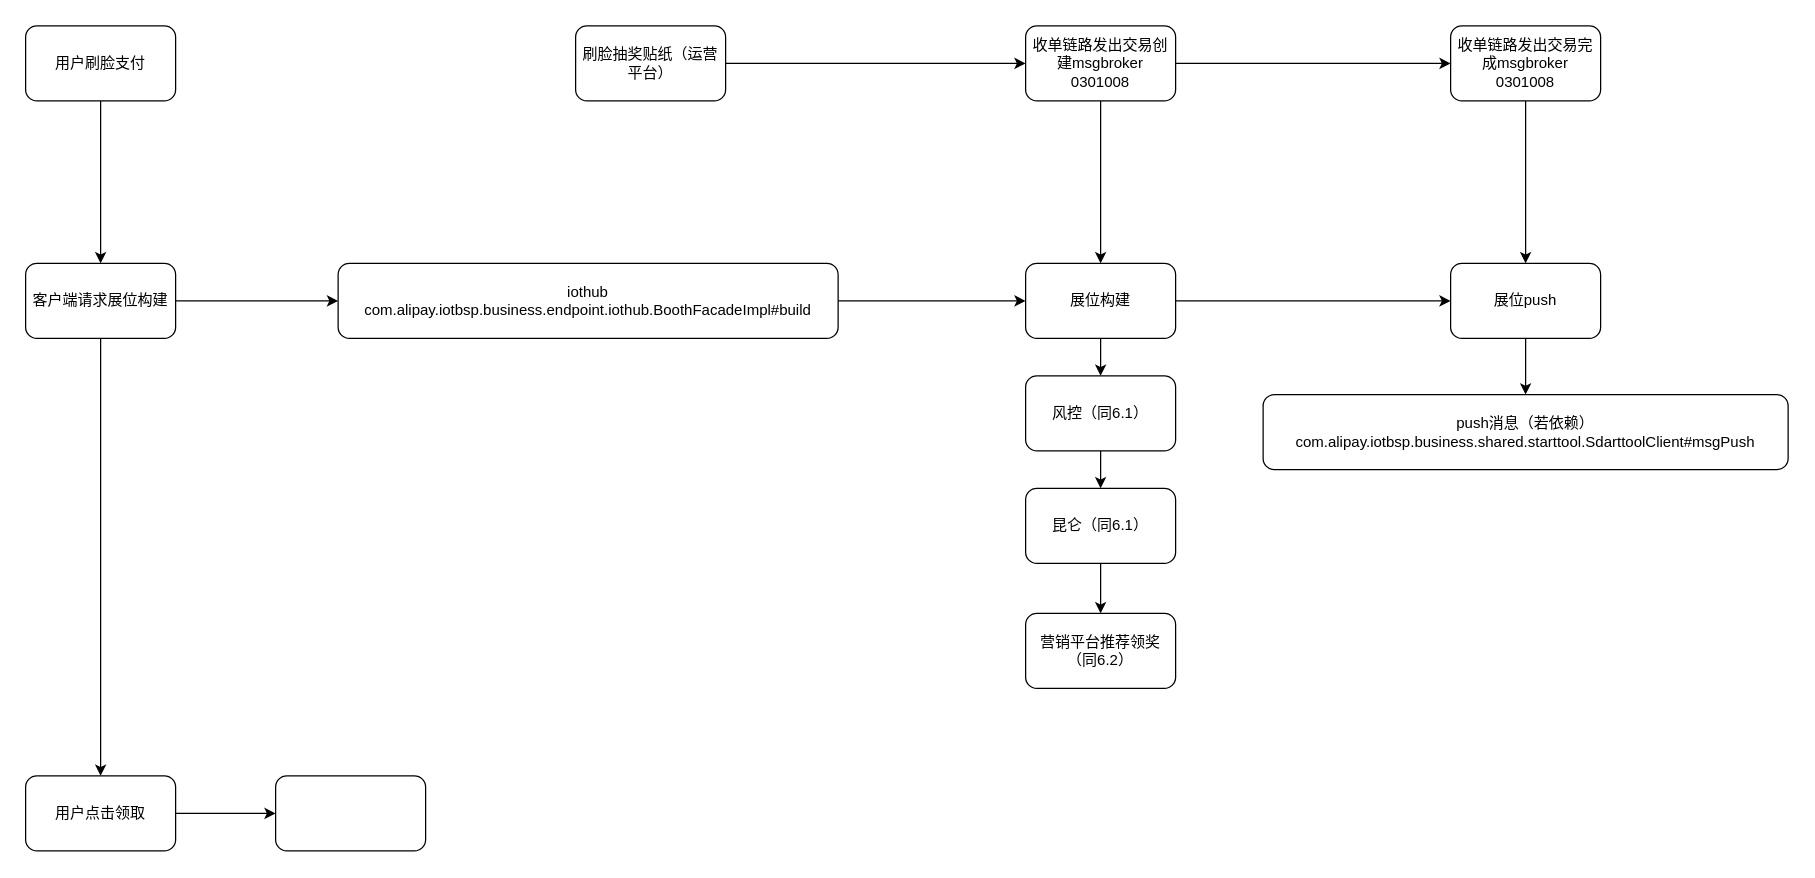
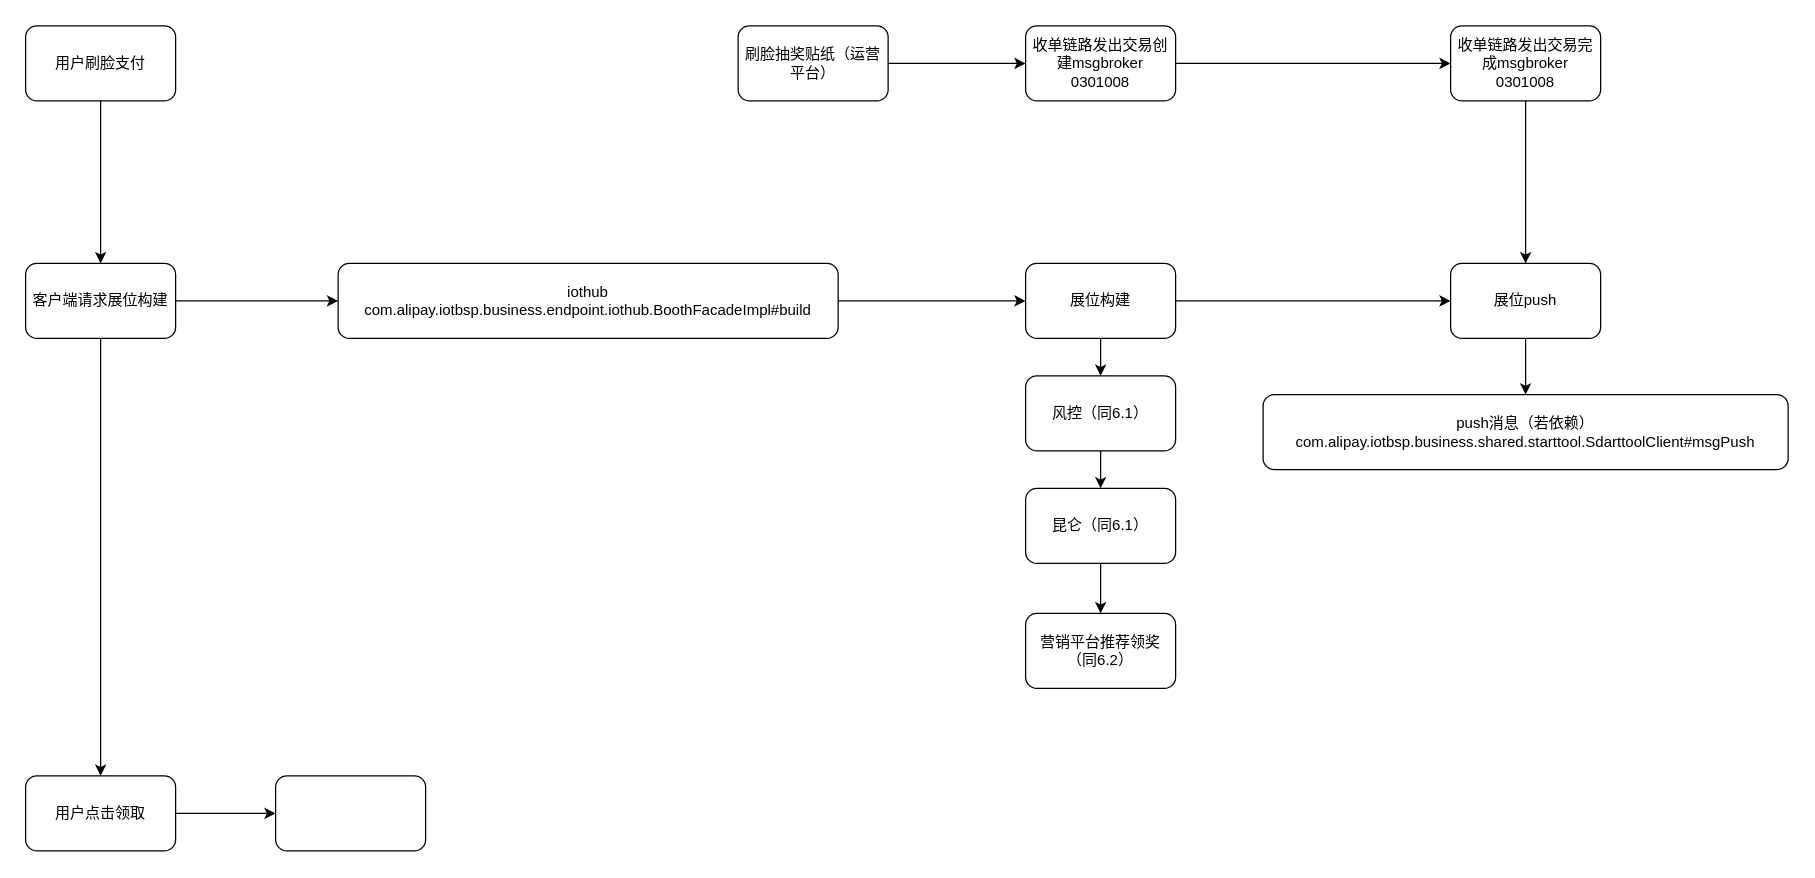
  <mxCell id="0" />
  <mxCell id="1" parent="0" />
  <mxCell id="2" value="" style="edgeStyle=orthogonalEdgeStyle;rounded=0;orthogonalLoop=1;jettySize=auto;html=1;" edge="1" parent="1" source="3" target="8"><mxGeometry relative="1" as="geometry" /></mxCell>
  <mxCell id="3" value="用户刷脸支付" style="rounded=1;whiteSpace=wrap;html=1;" vertex="1" parent="1"><mxGeometry x="20" y="20" width="120" height="60" as="geometry" /></mxCell>
  <mxCell id="4" value="" style="edgeStyle=orthogonalEdgeStyle;rounded=0;orthogonalLoop=1;jettySize=auto;html=1;" edge="1" parent="1" source="5" target="18"><mxGeometry relative="1" as="geometry" /></mxCell>
  <mxCell id="5" value="iothub&lt;br&gt;com.alipay.iotbsp.business.endpoint.iothub.BoothFacadeImpl#build" style="whiteSpace=wrap;html=1;rounded=1;" vertex="1" parent="1"><mxGeometry x="270" y="210" width="400" height="60" as="geometry" /></mxCell>
  <mxCell id="6" style="edgeStyle=orthogonalEdgeStyle;rounded=0;orthogonalLoop=1;jettySize=auto;html=1;exitX=1;exitY=0.5;exitDx=0;exitDy=0;entryX=0;entryY=0.5;entryDx=0;entryDy=0;" edge="1" parent="1" source="8" target="5"><mxGeometry relative="1" as="geometry" /></mxCell>
  <mxCell id="7" value="" style="edgeStyle=orthogonalEdgeStyle;rounded=0;orthogonalLoop=1;jettySize=auto;html=1;" edge="1" parent="1" source="8"><mxGeometry relative="1" as="geometry"><mxPoint x="80" y="620" as="targetPoint" /></mxGeometry></mxCell>
  <mxCell id="8" value="客户端请求展位构建" style="whiteSpace=wrap;html=1;rounded=1;" vertex="1" parent="1"><mxGeometry x="20" y="210" width="120" height="60" as="geometry" /></mxCell>
  <mxCell id="9" style="edgeStyle=orthogonalEdgeStyle;rounded=0;orthogonalLoop=1;jettySize=auto;html=1;exitX=0.5;exitY=1;exitDx=0;exitDy=0;entryX=0.5;entryY=0;entryDx=0;entryDy=0;" edge="1" parent="1" source="10" target="20"><mxGeometry relative="1" as="geometry"><mxPoint x="1220" y="200" as="targetPoint" /></mxGeometry></mxCell>
  <mxCell id="10" value="收单链路发出交易完成msgbroker&lt;br&gt;0301008" style="whiteSpace=wrap;html=1;rounded=1;" vertex="1" parent="1"><mxGeometry x="1160" y="20" width="120" height="60" as="geometry" /></mxCell>
  <mxCell id="11" style="edgeStyle=orthogonalEdgeStyle;rounded=0;orthogonalLoop=1;jettySize=auto;html=1;exitX=1;exitY=0.5;exitDx=0;exitDy=0;entryX=0;entryY=0.5;entryDx=0;entryDy=0;" edge="1" parent="1" source="12" target="15"><mxGeometry relative="1" as="geometry" /></mxCell>
- <mxCell id="12" value="刷脸抽奖贴纸（运营平台）" style="rounded=1;whiteSpace=wrap;html=1;" vertex="1" parent="1"><mxGeometry x="460" y="20" width="120" height="60" as="geometry" /></mxCell>
+ <mxCell id="12" value="刷脸抽奖贴纸（运营平台）" style="rounded=1;whiteSpace=wrap;html=1;" vertex="1" parent="1"><mxGeometry x="590" y="20" width="120" height="60" as="geometry" /></mxCell>
  <mxCell id="13" style="edgeStyle=orthogonalEdgeStyle;rounded=0;orthogonalLoop=1;jettySize=auto;html=1;exitX=1;exitY=0.5;exitDx=0;exitDy=0;entryX=0;entryY=0.5;entryDx=0;entryDy=0;" edge="1" parent="1" source="15" target="10"><mxGeometry relative="1" as="geometry" /></mxCell>
- <mxCell id="14" style="edgeStyle=orthogonalEdgeStyle;rounded=0;orthogonalLoop=1;jettySize=auto;html=1;exitX=0.5;exitY=1;exitDx=0;exitDy=0;entryX=0.5;entryY=0;entryDx=0;entryDy=0;" edge="1" parent="1" source="15" target="18"><mxGeometry relative="1" as="geometry"><mxPoint x="880" y="200" as="targetPoint" /></mxGeometry></mxCell>
  <mxCell id="15" value="收单链路发出交易创建msgbroker&lt;br&gt;0301008" style="whiteSpace=wrap;html=1;rounded=1;" vertex="1" parent="1"><mxGeometry x="820" y="20" width="120" height="60" as="geometry" /></mxCell>
  <mxCell id="16" value="" style="edgeStyle=orthogonalEdgeStyle;rounded=0;orthogonalLoop=1;jettySize=auto;html=1;" edge="1" parent="1" source="18" target="20"><mxGeometry relative="1" as="geometry" /></mxCell>
  <mxCell id="17" value="" style="edgeStyle=orthogonalEdgeStyle;rounded=0;orthogonalLoop=1;jettySize=auto;html=1;" edge="1" parent="1" source="18" target="22"><mxGeometry relative="1" as="geometry" /></mxCell>
  <mxCell id="18" value="展位构建" style="whiteSpace=wrap;html=1;rounded=1;" vertex="1" parent="1"><mxGeometry x="820" y="210" width="120" height="60" as="geometry" /></mxCell>
  <mxCell id="19" value="" style="edgeStyle=orthogonalEdgeStyle;rounded=0;orthogonalLoop=1;jettySize=auto;html=1;" edge="1" parent="1" source="20" target="26"><mxGeometry relative="1" as="geometry" /></mxCell>
  <mxCell id="20" value="展位push" style="whiteSpace=wrap;html=1;rounded=1;" vertex="1" parent="1"><mxGeometry x="1160" y="210" width="120" height="60" as="geometry" /></mxCell>
  <mxCell id="21" value="" style="edgeStyle=orthogonalEdgeStyle;rounded=0;orthogonalLoop=1;jettySize=auto;html=1;" edge="1" parent="1" source="22" target="24"><mxGeometry relative="1" as="geometry" /></mxCell>
  <mxCell id="22" value="风控（同6.1）" style="whiteSpace=wrap;html=1;rounded=1;" vertex="1" parent="1"><mxGeometry x="820" y="300" width="120" height="60" as="geometry" /></mxCell>
  <mxCell id="23" value="" style="edgeStyle=orthogonalEdgeStyle;rounded=0;orthogonalLoop=1;jettySize=auto;html=1;" edge="1" parent="1" source="24" target="25"><mxGeometry relative="1" as="geometry" /></mxCell>
  <mxCell id="24" value="昆仑（同6.1）" style="whiteSpace=wrap;html=1;rounded=1;" vertex="1" parent="1"><mxGeometry x="820" y="390" width="120" height="60" as="geometry" /></mxCell>
  <mxCell id="25" value="营销平台推荐领奖（同6.2）" style="whiteSpace=wrap;html=1;rounded=1;" vertex="1" parent="1"><mxGeometry x="820" y="490" width="120" height="60" as="geometry" /></mxCell>
  <mxCell id="26" value="push消息（若依赖）&lt;br&gt;com.alipay.iotbsp.business.shared.starttool.SdarttoolClient#msgPush" style="whiteSpace=wrap;html=1;rounded=1;" vertex="1" parent="1"><mxGeometry x="1010" y="315" width="420" height="60" as="geometry" /></mxCell>
  <mxCell id="27" value="" style="edgeStyle=orthogonalEdgeStyle;rounded=0;orthogonalLoop=1;jettySize=auto;html=1;exitX=1;exitY=0.5;exitDx=0;exitDy=0;" edge="1" parent="1" source="29" target="28"><mxGeometry relative="1" as="geometry"><mxPoint x="140" y="650" as="sourcePoint" /></mxGeometry></mxCell>
  <mxCell id="28" value="" style="whiteSpace=wrap;html=1;rounded=1;" vertex="1" parent="1"><mxGeometry x="220" y="620" width="120" height="60" as="geometry" /></mxCell>
  <mxCell id="29" value="用户点击领取" style="whiteSpace=wrap;html=1;rounded=1;" vertex="1" parent="1"><mxGeometry x="20" y="620" width="120" height="60" as="geometry" /></mxCell>
